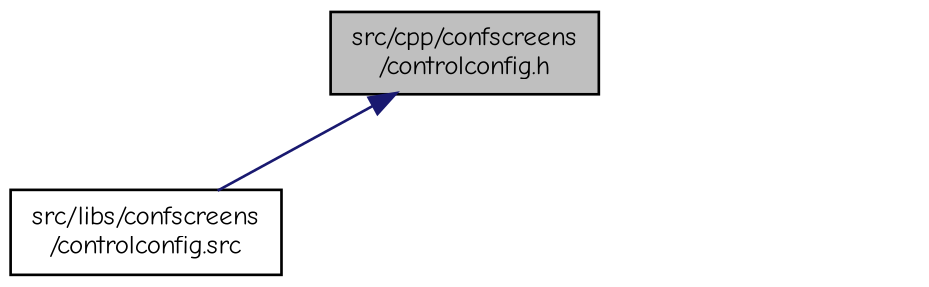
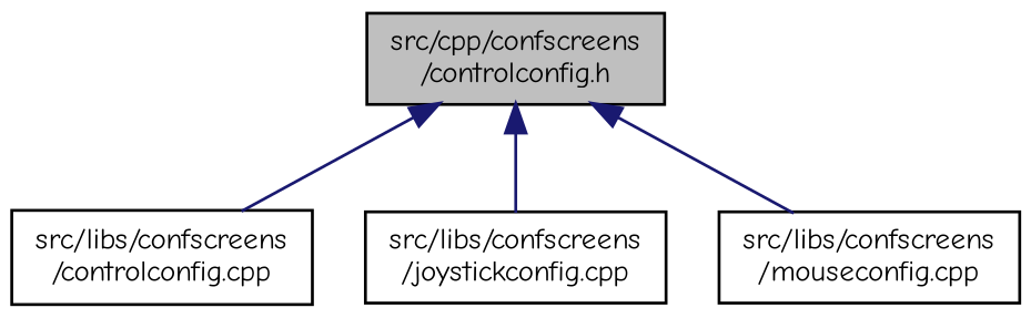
  digraph {
    fontname="Comic Neue"
    node [color=black fillcolor=white fontname="Comic Neue" fontsize=10 shape=record style=filled]
    edge [color=midnightblue dir=back fontname="Comic Neue" fontsize=10 labelfontname=Helvetica labelfontsize=10 style=solid]
    n1 [fillcolor=grey75 fontcolor=black height=0.2 label="src/cpp/confscreens\l/controlconfig.h" width=0.4]
-   n2 [height=0.2 label="src/libs/confscreens\l/controlconfig.src" width=0.4]
+   n2 [height=0.2 label="src/libs/confscreens\l/controlconfig.cpp" width=0.4]
+   n3 [height=0.2 label="src/libs/confscreens\l/joystickconfig.cpp" width=0.4]
+   n4 [height=0.2 label="src/libs/confscreens\l/mouseconfig.cpp" width=0.4]
    n1 -> n2
+   n1 -> n3
+   n1 -> n4
  }
